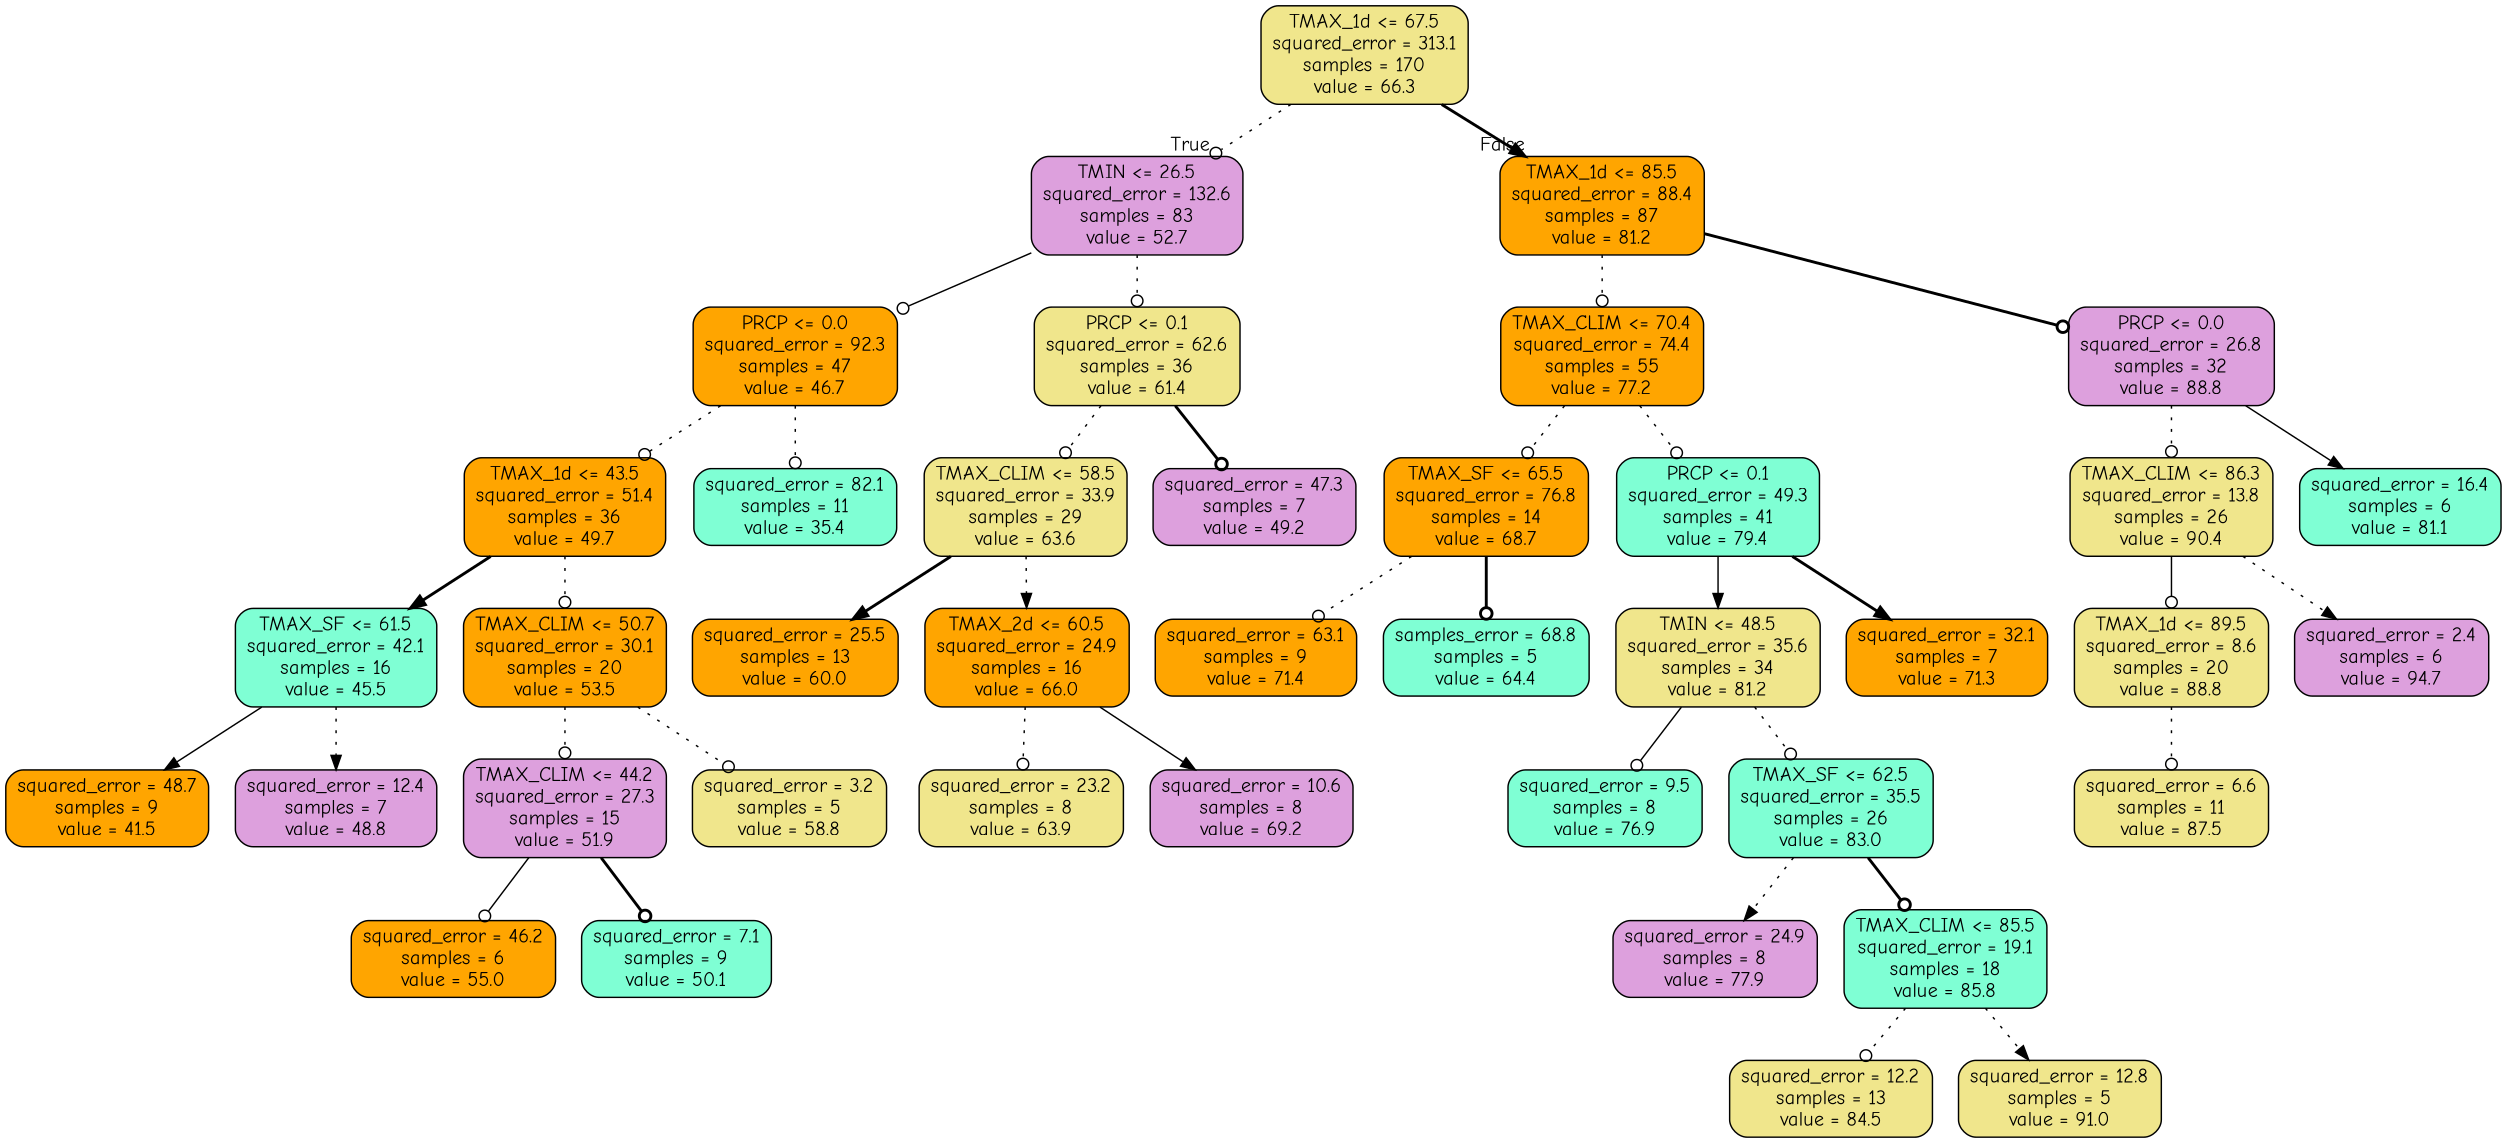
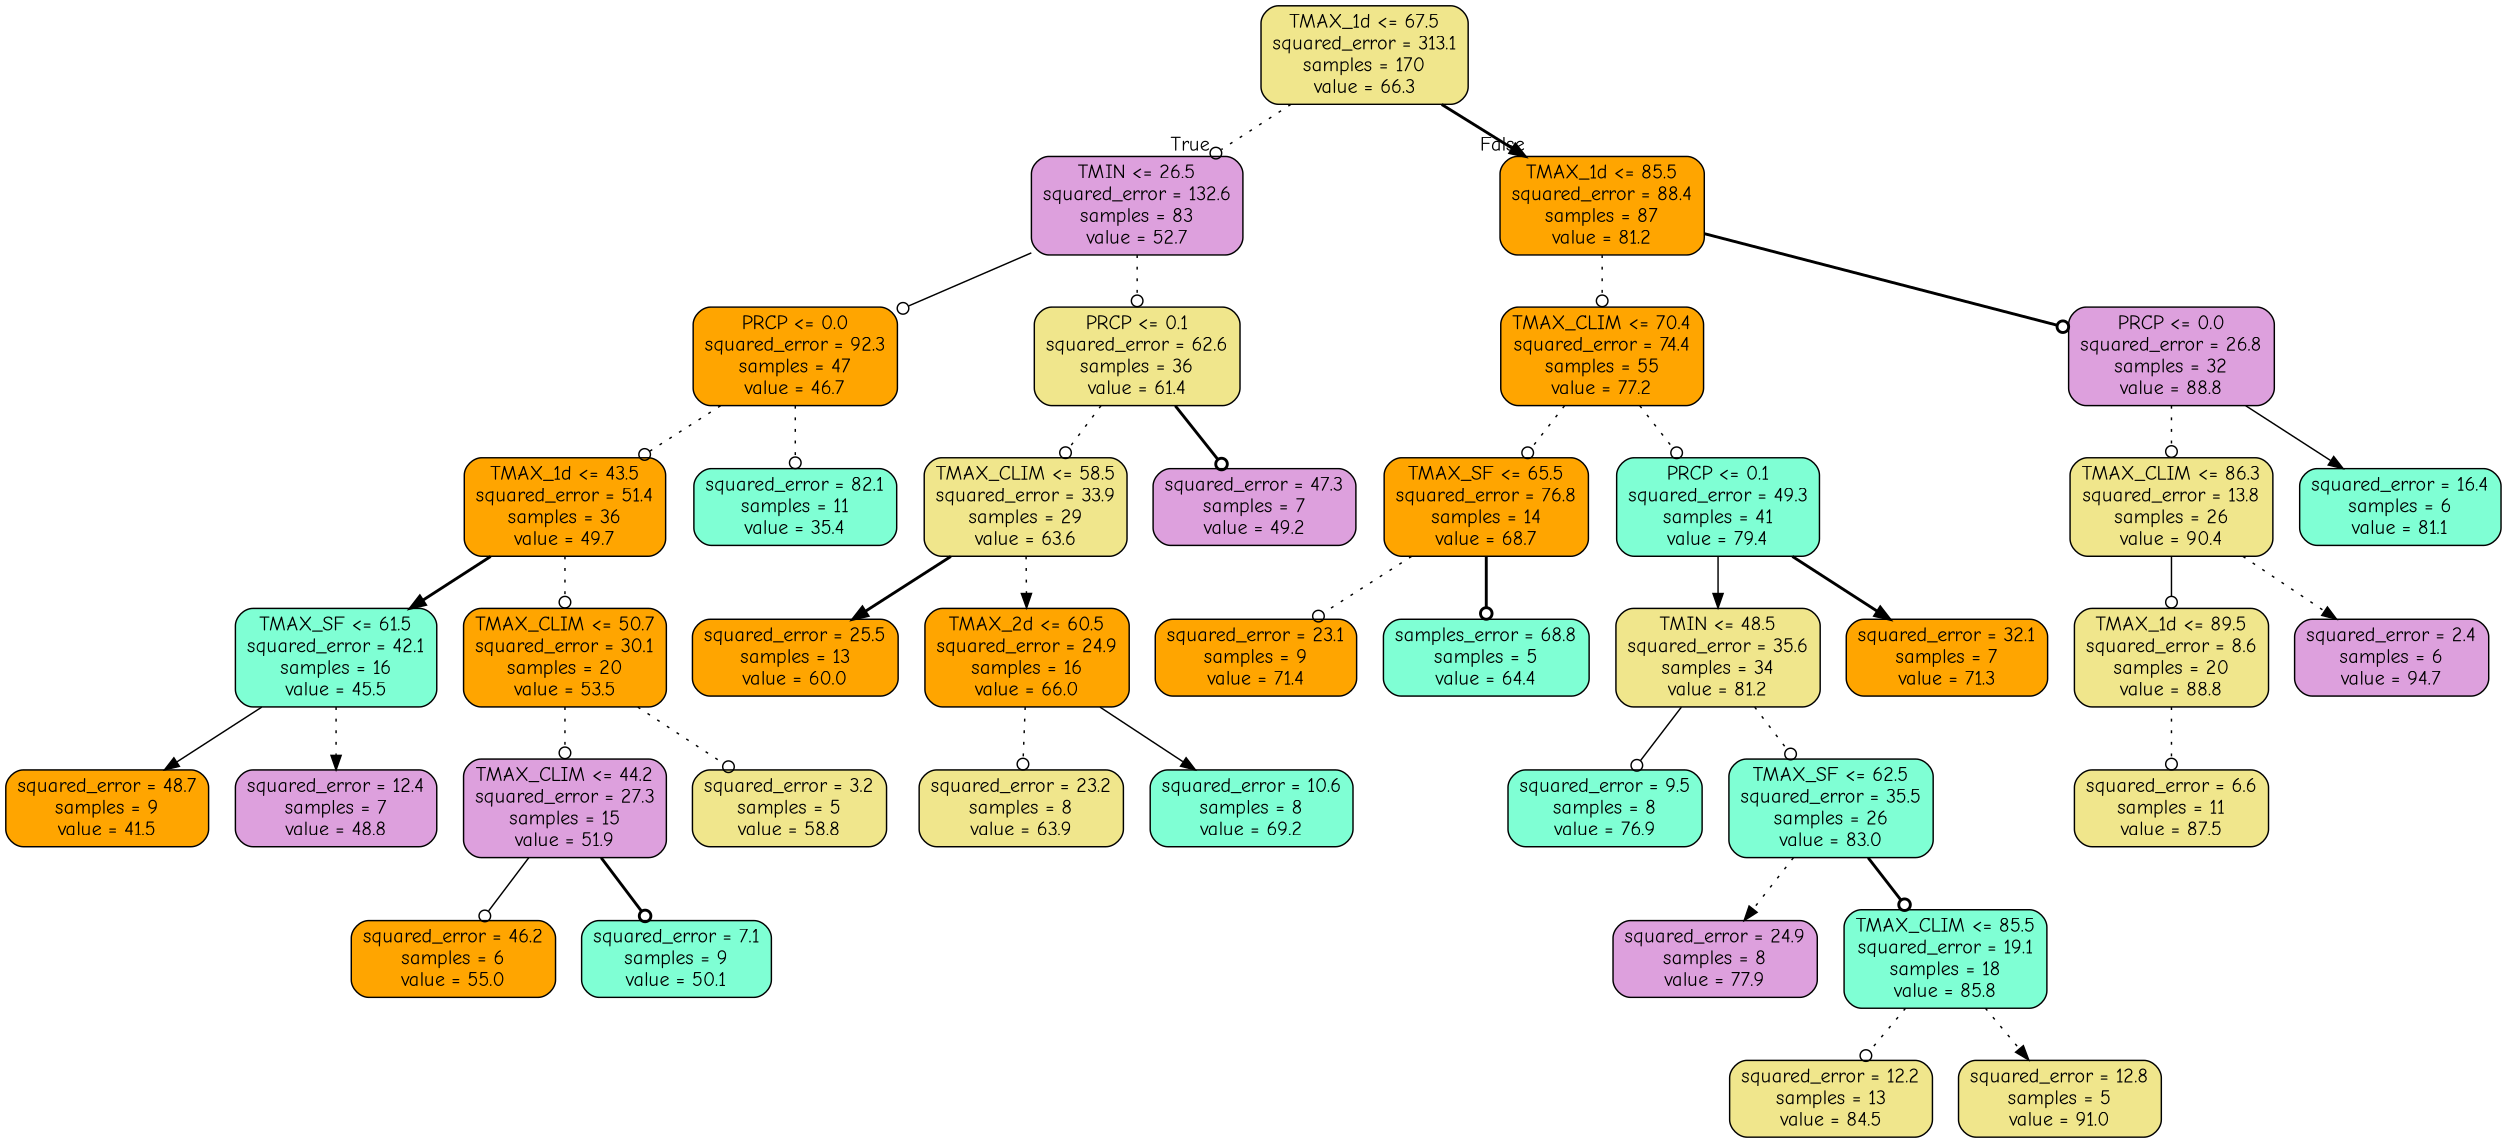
  digraph {
    fontname="Comic Neue"
    node [color=black fillcolor=orange fontname="Comic Neue" shape=box style="rounded,filled"]
    edge [arrowhead=odot fontname="Comic Neue" style=dotted]
    n1 [fillcolor=khaki label="TMAX_1d <= 67.5\nsquared_error = 313.1\nsamples = 170\nvalue = 66.3"]
    n2 [fillcolor=plum label="TMIN <= 26.5\nsquared_error = 132.6\nsamples = 83\nvalue = 52.7"]
    n3 [label="TMAX_1d <= 85.5\nsquared_error = 88.4\nsamples = 87\nvalue = 81.2"]
    n4 [label="PRCP <= 0.0\nsquared_error = 92.3\nsamples = 47\nvalue = 46.7"]
    n5 [fillcolor=khaki label="PRCP <= 0.1\nsquared_error = 62.6\nsamples = 36\nvalue = 61.4"]
    n6 [label="TMAX_CLIM <= 70.4\nsquared_error = 74.4\nsamples = 55\nvalue = 77.2"]
    n7 [fillcolor=plum label="PRCP <= 0.0\nsquared_error = 26.8\nsamples = 32\nvalue = 88.8"]
    n8 [label="TMAX_1d <= 43.5\nsquared_error = 51.4\nsamples = 36\nvalue = 49.7"]
    n9 [fillcolor=aquamarine label="squared_error = 82.1\nsamples = 11\nvalue = 35.4"]
    n10 [fillcolor=khaki label="TMAX_CLIM <= 58.5\nsquared_error = 33.9\nsamples = 29\nvalue = 63.6"]
    n11 [fillcolor=plum label="squared_error = 47.3\nsamples = 7\nvalue = 49.2"]
    n12 [fillcolor=aquamarine label="TMAX_SF <= 61.5\nsquared_error = 42.1\nsamples = 16\nvalue = 45.5"]
    n13 [label="TMAX_CLIM <= 50.7\nsquared_error = 30.1\nsamples = 20\nvalue = 53.5"]
    n14 [label="squared_error = 48.7\nsamples = 9\nvalue = 41.5"]
    n15 [fillcolor=plum label="squared_error = 12.4\nsamples = 7\nvalue = 48.8"]
    n16 [fillcolor=plum label="TMAX_CLIM <= 44.2\nsquared_error = 27.3\nsamples = 15\nvalue = 51.9"]
    n17 [fillcolor=khaki label="squared_error = 3.2\nsamples = 5\nvalue = 58.8"]
    n18 [label="squared_error = 46.2\nsamples = 6\nvalue = 55.0"]
    n19 [fillcolor=aquamarine label="squared_error = 7.1\nsamples = 9\nvalue = 50.1"]
    n20 [label="squared_error = 25.5\nsamples = 13\nvalue = 60.0"]
    n21 [label="TMAX_2d <= 60.5\nsquared_error = 24.9\nsamples = 16\nvalue = 66.0"]
    n22 [fillcolor=khaki label="squared_error = 23.2\nsamples = 8\nvalue = 63.9"]
-   n23 [fillcolor=plum label="squared_error = 10.6\nsamples = 8\nvalue = 69.2"]
+   n23 [fillcolor=aquamarine label="squared_error = 10.6\nsamples = 8\nvalue = 69.2"]
    n24 [label="TMAX_SF <= 65.5\nsquared_error = 76.8\nsamples = 14\nvalue = 68.7"]
    n25 [fillcolor=aquamarine label="PRCP <= 0.1\nsquared_error = 49.3\nsamples = 41\nvalue = 79.4"]
    n26 [fillcolor=khaki label="TMAX_CLIM <= 86.3\nsquared_error = 13.8\nsamples = 26\nvalue = 90.4"]
    n27 [fillcolor=aquamarine label="squared_error = 16.4\nsamples = 6\nvalue = 81.1"]
-   n28 [label="squared_error = 63.1\nsamples = 9\nvalue = 71.4"]
+   n28 [label="squared_error = 23.1\nsamples = 9\nvalue = 71.4"]
    n29 [fillcolor=aquamarine label="samples_error = 68.8\nsamples = 5\nvalue = 64.4"]
    n30 [fillcolor=khaki label="TMIN <= 48.5\nsquared_error = 35.6\nsamples = 34\nvalue = 81.2"]
    n31 [label="squared_error = 32.1\nsamples = 7\nvalue = 71.3"]
    n32 [fillcolor=aquamarine label="squared_error = 9.5\nsamples = 8\nvalue = 76.9"]
    n33 [fillcolor=aquamarine label="TMAX_SF <= 62.5\nsquared_error = 35.5\nsamples = 26\nvalue = 83.0"]
    n34 [fillcolor=plum label="squared_error = 24.9\nsamples = 8\nvalue = 77.9"]
    n35 [fillcolor=aquamarine label="TMAX_CLIM <= 85.5\nsquared_error = 19.1\nsamples = 18\nvalue = 85.8"]
    n36 [fillcolor=khaki label="squared_error = 12.2\nsamples = 13\nvalue = 84.5"]
    n37 [fillcolor=khaki label="squared_error = 12.8\nsamples = 5\nvalue = 91.0"]
    n38 [fillcolor=khaki label="TMAX_1d <= 89.5\nsquared_error = 8.6\nsamples = 20\nvalue = 88.8"]
    n39 [fillcolor=plum label="squared_error = 2.4\nsamples = 6\nvalue = 94.7"]
    n40 [fillcolor=khaki label="squared_error = 6.6\nsamples = 11\nvalue = 87.5"]
    n1 -> n2 [headlabel=True labelangle=45 labeldistance=2.5]
    n1 -> n3 [arrowhead=normal headlabel=False labelangle=-45 labeldistance=2.5 style=bold]
    n2 -> n4 [style=solid]
    n2 -> n5
    n3 -> n6
    n3 -> n7 [style=bold]
    n4 -> n8
    n4 -> n9
    n5 -> n10
    n5 -> n11 [style=bold]
    n6 -> n24
    n6 -> n25
    n7 -> n26
    n7 -> n27 [arrowhead=normal style=solid]
    n8 -> n12 [arrowhead=normal style=bold]
    n8 -> n13
    n10 -> n20 [arrowhead=normal style=bold]
    n10 -> n21 [arrowhead=normal]
    n12 -> n14 [arrowhead=normal style=solid]
    n12 -> n15 [arrowhead=normal]
    n13 -> n16
    n13 -> n17
    n16 -> n18 [style=solid]
    n16 -> n19 [style=bold]
    n21 -> n22
    n21 -> n23 [arrowhead=normal style=solid]
    n24 -> n28
    n24 -> n29 [style=bold]
    n25 -> n30 [arrowhead=normal style=solid]
    n25 -> n31 [arrowhead=normal style=bold]
    n26 -> n38 [style=solid]
    n26 -> n39 [arrowhead=normal]
    n30 -> n32 [style=solid]
    n30 -> n33
    n33 -> n34 [arrowhead=normal]
    n33 -> n35 [style=bold]
    n35 -> n36
    n35 -> n37 [arrowhead=normal]
    n38 -> n40
  }
